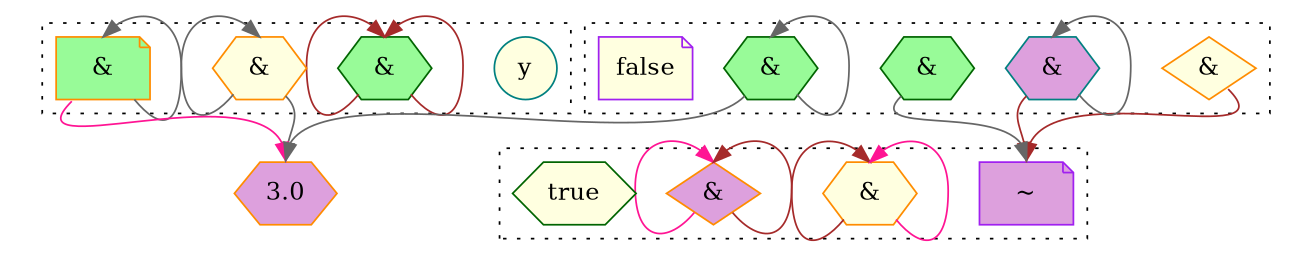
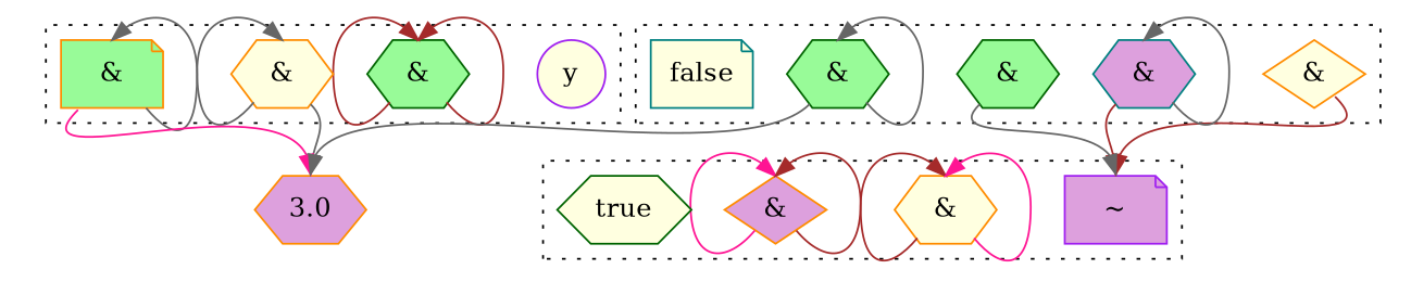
  digraph {
    clusterrank=local
    compound=true
    node [color=darkorange fillcolor=lightyellow shape=hexagon style=filled]
    edge [color=gray40 headport=n tailport=sw]
-   n1 [color=teal label=y shape=circle]
+   n1 [color=purple label=y shape=circle]
    n2 [color=darkgreen fillcolor=palegreen label="&"]
    n3 [label="&"]
    n4 [fillcolor=palegreen label="&" shape=note]
    n5 [color=purple fillcolor=plum label="~" shape=note]
    n6 [label="&"]
    n7 [fillcolor=plum label="&" shape=diamond]
    n8 [color=darkgreen label=true]
    n9 [label="&" shape=diamond]
    n10 [color=teal fillcolor=plum label="&"]
    n11 [color=darkgreen fillcolor=palegreen label="&"]
    n12 [color=darkgreen fillcolor=palegreen label="&"]
-   n13 [color=purple label=false shape=note]
+   n13 [color=teal label=false shape=note]
    3.0 [fillcolor=plum]
    subgraph cluster_1 {
      style=dotted
      n1
      n2
      n3
      n4
    }
    subgraph cluster_2 {
      style=dotted
      n5
      n6
      n7
      n8
    }
    subgraph cluster_3 {
      style=dotted
      n9
      n10
      n11
      n12
      n13
    }
    n2 -> n2 [color=brown]
    n2 -> n2 [color=brown tailport=se]
    n3 -> n3
    n3 -> 3.0 [tailport=se]
    n4 -> n4 [tailport=se]
    n4 -> 3.0 [color=deeppink]
    n6 -> n6 [color=brown]
    n6 -> n6 [color=deeppink tailport=se]
    n7 -> n7 [color=deeppink]
    n7 -> n7 [color=brown tailport=se]
    n9 -> n5 [color=brown tailport=se]
    n10 -> n5 [color=brown]
    n10 -> n10 [tailport=se]
    n11 -> n5
    n12 -> n12 [tailport=se]
    n12 -> 3.0
  }
